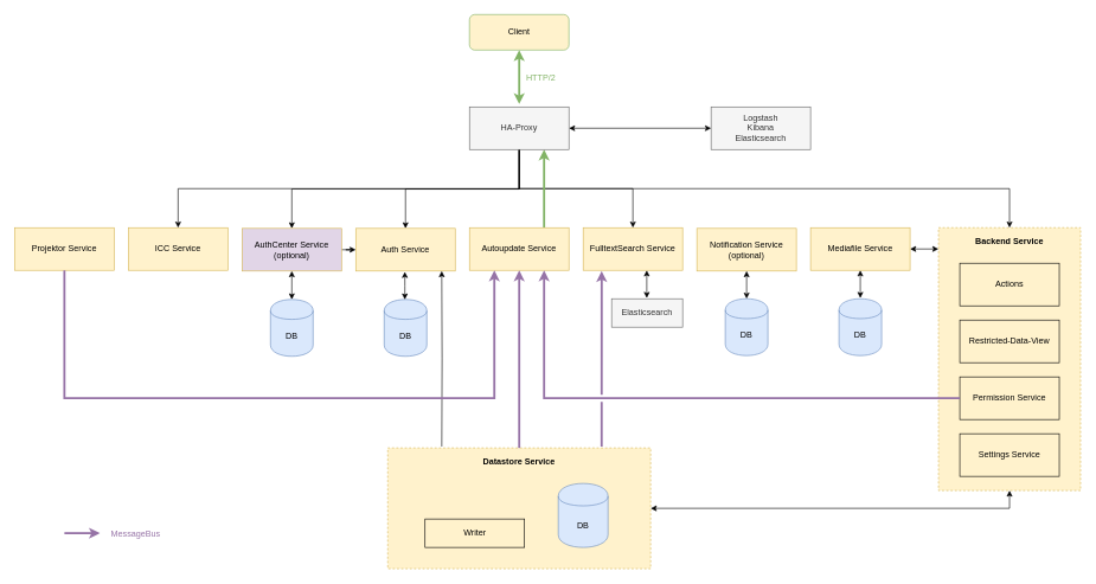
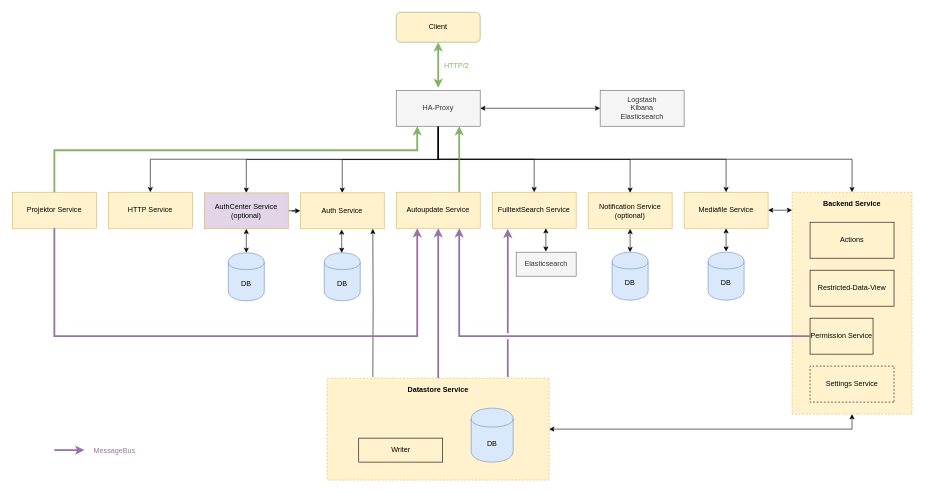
  <mxCell id="0" />
  <mxCell id="1" parent="0" />
  <mxCell id="2" value="" style="rounded=0;whiteSpace=wrap;html=1;fillColor=#fff2cc;dashed=1;strokeColor=#d6b656;" vertex="1" parent="1"><mxGeometry x="545" y="630" width="370" height="170" as="geometry" /></mxCell>
  <mxCell id="3" value="" style="edgeStyle=orthogonalEdgeStyle;rounded=0;orthogonalLoop=1;jettySize=auto;html=1;startArrow=classic;startFill=1;exitX=0;exitY=0.081;exitDx=0;exitDy=0;exitPerimeter=0;" parent="1" source="4" target="17" edge="1"><mxGeometry relative="1" as="geometry"><mxPoint x="1300" y="350" as="targetPoint" /><mxPoint x="1342" y="350" as="sourcePoint" /></mxGeometry></mxCell>
  <mxCell id="4" value="" style="rounded=0;whiteSpace=wrap;html=1;fillColor=#fff2cc;dashed=1;strokeColor=#d6b656;" parent="1" vertex="1"><mxGeometry x="1320" y="320" width="200" height="370" as="geometry" /></mxCell>
  <mxCell id="5" style="edgeStyle=orthogonalEdgeStyle;rounded=0;orthogonalLoop=1;jettySize=auto;html=1;exitX=0.5;exitY=1;exitDx=0;exitDy=0;entryX=0.5;entryY=0;entryDx=0;entryDy=0;" parent="1" source="36" target="4" edge="1"><mxGeometry relative="1" as="geometry" /></mxCell>
+ <mxCell id="6" style="edgeStyle=orthogonalEdgeStyle;rounded=0;orthogonalLoop=1;jettySize=auto;html=1;exitX=0.5;exitY=1;exitDx=0;exitDy=0;entryX=0.5;entryY=0;entryDx=0;entryDy=0;startArrow=none;startFill=0;endArrow=classic;endFill=1;" parent="1" source="36" target="23" edge="1"><mxGeometry relative="1" as="geometry" /></mxCell>
  <mxCell id="7" style="edgeStyle=orthogonalEdgeStyle;rounded=0;orthogonalLoop=1;jettySize=auto;html=1;exitX=0.5;exitY=1;exitDx=0;exitDy=0;startArrow=none;startFill=0;endArrow=classic;endFill=1;" parent="1" source="36" target="16" edge="1"><mxGeometry relative="1" as="geometry" /></mxCell>
  <mxCell id="8" style="edgeStyle=orthogonalEdgeStyle;rounded=0;orthogonalLoop=1;jettySize=auto;html=1;exitX=0.5;exitY=1;exitDx=0;exitDy=0;entryX=0.5;entryY=0;entryDx=0;entryDy=0;startArrow=none;startFill=0;endArrow=classic;endFill=1;" parent="1" source="36" target="26" edge="1"><mxGeometry relative="1" as="geometry" /></mxCell>
  <mxCell id="9" style="edgeStyle=orthogonalEdgeStyle;rounded=0;orthogonalLoop=1;jettySize=auto;html=1;exitX=0.5;exitY=1;exitDx=0;exitDy=0;entryX=0.5;entryY=0;entryDx=0;entryDy=0;startArrow=none;startFill=0;endArrow=classic;endFill=1;" parent="1" source="36" target="29" edge="1"><mxGeometry relative="1" as="geometry" /></mxCell>
  <mxCell id="10" value="" style="endArrow=classic;html=1;entryX=0.5;entryY=0;entryDx=0;entryDy=0;startArrow=classic;strokeWidth=3;rounded=0;startFill=1;fillColor=#d5e8d4;strokeColor=#82b366;exitX=0.5;exitY=1;exitDx=0;exitDy=0;" parent="1" edge="1" source="40"><mxGeometry width="50" height="50" relative="1" as="geometry"><mxPoint x="730" y="100" as="sourcePoint" /><mxPoint x="730" y="146" as="targetPoint" /></mxGeometry></mxCell>
  <mxCell id="11" value="&lt;span&gt;HTTP/2&lt;/span&gt;" style="text;html=1;resizable=0;points=[];autosize=1;align=left;verticalAlign=top;spacingTop=-4;fontColor=#82B366;" parent="1" vertex="1"><mxGeometry x="737.5" y="100" width="60" height="20" as="geometry" /></mxCell>
  <mxCell id="12" style="edgeStyle=orthogonalEdgeStyle;orthogonalLoop=1;jettySize=auto;html=1;startArrow=classic;startFill=1;endArrow=classic;endFill=1;exitX=0.5;exitY=1;exitDx=0;exitDy=0;entryX=1;entryY=0.5;entryDx=0;entryDy=0;rounded=0;" parent="1" target="2" edge="1" source="4"><mxGeometry relative="1" as="geometry"><mxPoint x="1211" y="390" as="sourcePoint" /><mxPoint x="1260" y="390" as="targetPoint" /></mxGeometry></mxCell>
  <mxCell id="13" value="Actions" style="rounded=0;whiteSpace=wrap;html=1;fillColor=none;flipV=1;flipH=1;" parent="1" vertex="1"><mxGeometry x="1350" y="370" width="140" height="60" as="geometry" /></mxCell>
  <mxCell id="14" value="" style="edgeStyle=orthogonalEdgeStyle;rounded=0;orthogonalLoop=1;jettySize=auto;html=1;entryX=0.75;entryY=1;entryDx=0;entryDy=0;exitX=0.75;exitY=0;exitDx=0;exitDy=0;fillColor=#d5e8d4;strokeColor=#82b366;strokeWidth=3;" edge="1" parent="1" source="15" target="36"><mxGeometry relative="1" as="geometry"><mxPoint x="70" y="810" as="targetPoint" /></mxGeometry></mxCell>
  <mxCell id="15" value="Autoupdate Service" style="rounded=0;whiteSpace=wrap;html=1;fillColor=#fff2cc;strokeColor=#d6b656;" parent="1" vertex="1"><mxGeometry x="660" y="320" width="140" height="60" as="geometry" /></mxCell>
  <mxCell id="16" value="Auth Service" style="rounded=0;whiteSpace=wrap;html=1;fillColor=#fff2cc;strokeColor=#d6b656;" parent="1" vertex="1"><mxGeometry x="500" y="321" width="140" height="60" as="geometry" /></mxCell>
  <mxCell id="17" value="Mediafile Service" style="rounded=0;whiteSpace=wrap;html=1;fillColor=#fff2cc;strokeColor=#d6b656;" parent="1" vertex="1"><mxGeometry x="1140" y="320" width="140" height="60" as="geometry" /></mxCell>
  <mxCell id="18" value="" style="endArrow=classic;startArrow=classic;html=1;exitX=0.5;exitY=0;exitDx=0;exitDy=0;entryX=0.5;entryY=1;entryDx=0;entryDy=0;" parent="1" target="17" edge="1"><mxGeometry width="50" height="50" relative="1" as="geometry"><mxPoint x="1210" y="419" as="sourcePoint" /><mxPoint x="1240" y="410" as="targetPoint" /></mxGeometry></mxCell>
  <mxCell id="19" value="Projektor Service" style="rounded=0;whiteSpace=wrap;html=1;fillColor=#fff2cc;strokeColor=#d6b656;" parent="1" vertex="1"><mxGeometry x="20" y="320" width="140" height="60" as="geometry" /></mxCell>
  <mxCell id="20" value="&lt;span style=&quot;text-align: left&quot;&gt;Logstash&lt;br&gt;Kibana&lt;br&gt;Elasticsearch&lt;br&gt;&lt;/span&gt;" style="rounded=0;whiteSpace=wrap;html=1;fillColor=#f5f5f5;strokeColor=#666666;fontColor=#333333;" parent="1" vertex="1"><mxGeometry x="1000" y="150" width="140" height="60" as="geometry" /></mxCell>
  <mxCell id="21" style="edgeStyle=orthogonalEdgeStyle;rounded=0;orthogonalLoop=1;jettySize=auto;html=1;entryX=0.864;entryY=1;entryDx=0;entryDy=0;startArrow=none;startFill=0;endArrow=classic;endFill=1;entryPerimeter=0;jumpStyle=none;" parent="1" target="16" edge="1"><mxGeometry relative="1" as="geometry"><mxPoint x="621" y="628" as="sourcePoint" /></mxGeometry></mxCell>
  <mxCell id="22" value="Restricted-Data-View" style="rounded=0;whiteSpace=wrap;html=1;fillColor=none;flipV=1;flipH=1;" parent="1" vertex="1"><mxGeometry x="1350" y="450" width="140" height="60" as="geometry" /></mxCell>
  <mxCell id="23" value="Notification Service&lt;br&gt;(optional)" style="rounded=0;whiteSpace=wrap;html=1;fillColor=#fff2cc;strokeColor=#d6b656;" parent="1" vertex="1"><mxGeometry x="980" y="321" width="140" height="60" as="geometry" /></mxCell>
  <mxCell id="24" value="" style="endArrow=classic;startArrow=classic;html=1;entryX=0.5;entryY=1;entryDx=0;entryDy=0;" parent="1" source="37" target="23" edge="1"><mxGeometry width="50" height="50" relative="1" as="geometry"><mxPoint x="1048.5" y="420" as="sourcePoint" /><mxPoint x="1030" y="401" as="targetPoint" /></mxGeometry></mxCell>
- <mxCell id="25" value="Permission Service" style="rounded=0;whiteSpace=wrap;html=1;fillColor=none;flipV=1;flipH=1;" parent="1" vertex="1"><mxGeometry x="1350" y="530" width="140" height="60" as="geometry" /></mxCell>
+ <mxCell id="25" value="Permission Service" style="rounded=0;whiteSpace=wrap;html=1;fillColor=none;flipV=1;flipH=1;" parent="1" vertex="1"><mxGeometry x="1350" y="530" width="105" height="60" as="geometry" /></mxCell>
  <mxCell id="26" value="FulltextSearch Service" style="rounded=0;whiteSpace=wrap;html=1;fillColor=#fff2cc;strokeColor=#d6b656;" parent="1" vertex="1"><mxGeometry x="820" y="320" width="140" height="60" as="geometry" /></mxCell>
  <mxCell id="27" style="rounded=0;orthogonalLoop=1;jettySize=auto;html=1;exitX=0.5;exitY=1;exitDx=0;exitDy=0;entryX=0.5;entryY=0;entryDx=0;entryDy=0;startArrow=classic;startFill=1;endArrow=classic;endFill=1;" parent="1" source="29" target="30" edge="1"><mxGeometry relative="1" as="geometry" /></mxCell>
  <mxCell id="28" style="edgeStyle=orthogonalEdgeStyle;rounded=0;orthogonalLoop=1;jettySize=auto;html=1;entryX=0;entryY=0.5;entryDx=0;entryDy=0;startArrow=none;startFill=0;endArrow=classic;endFill=1;curved=1;" parent="1" source="29" target="16" edge="1"><mxGeometry relative="1" as="geometry" /></mxCell>
  <mxCell id="29" value="AuthCenter Service&lt;br&gt;(optional)" style="rounded=0;whiteSpace=wrap;html=1;fillColor=#e1d5e7;strokeColor=#d6b656;" parent="1" vertex="1"><mxGeometry x="340" y="321" width="140" height="60" as="geometry" /></mxCell>
  <mxCell id="30" value="&lt;font style=&quot;font-size: 12px&quot;&gt;DB&lt;/font&gt;" style="shape=cylinder;whiteSpace=wrap;html=1;boundedLbl=1;backgroundOutline=1;fillColor=#dae8fc;strokeColor=#6c8ebf;" parent="1" vertex="1"><mxGeometry x="380" y="421" width="60" height="80" as="geometry" /></mxCell>
- <mxCell id="31" value="Settings Service" style="rounded=0;whiteSpace=wrap;html=1;fillColor=none;strokeColor=#000000;flipV=1;flipH=1;" parent="1" vertex="1"><mxGeometry x="1350" y="610" width="140" height="60" as="geometry" /></mxCell>
+ <mxCell id="31" value="Settings Service" style="rounded=0;whiteSpace=wrap;html=1;fillColor=none;strokeColor=#000000;flipV=1;flipH=1;dashed=1;" parent="1" vertex="1"><mxGeometry x="1350" y="610" width="140" height="60" as="geometry" /></mxCell>
  <mxCell id="32" value="&lt;font style=&quot;font-size: 12px&quot;&gt;DB&lt;/font&gt;" style="shape=cylinder;whiteSpace=wrap;html=1;boundedLbl=1;backgroundOutline=1;fillColor=#dae8fc;strokeColor=#6c8ebf;" parent="1" vertex="1"><mxGeometry x="540" y="421" width="60" height="80" as="geometry" /></mxCell>
- <mxCell id="33" value="ICC Service" style="rounded=0;whiteSpace=wrap;html=1;fillColor=#fff2cc;strokeColor=#d6b656;" parent="1" vertex="1"><mxGeometry x="180" y="320" width="140" height="60" as="geometry" /></mxCell>
+ <mxCell id="33" value="HTTP Service" style="rounded=0;whiteSpace=wrap;html=1;fillColor=#fff2cc;strokeColor=#d6b656;" parent="1" vertex="1"><mxGeometry x="180" y="320" width="140" height="60" as="geometry" /></mxCell>
  <mxCell id="34" value="Backend Service" style="text;html=1;strokeColor=none;fillColor=none;align=center;verticalAlign=middle;whiteSpace=wrap;rounded=0;dashed=1;fontStyle=1" parent="1" vertex="1"><mxGeometry x="1355" y="330" width="130" height="20" as="geometry" /></mxCell>
  <mxCell id="35" value="" style="edgeStyle=orthogonalEdgeStyle;rounded=0;orthogonalLoop=1;jettySize=auto;html=1;startArrow=classic;startFill=1;endArrow=classic;endFill=1;strokeWidth=1;fontColor=#82B366;entryX=0;entryY=0.5;entryDx=0;entryDy=0;" edge="1" parent="1" source="36" target="20"><mxGeometry relative="1" as="geometry"><mxPoint x="875" y="180" as="targetPoint" /></mxGeometry></mxCell>
  <mxCell id="36" value="HA-Proxy" style="rounded=0;whiteSpace=wrap;html=1;fillColor=#f5f5f5;strokeColor=#666666;fontColor=#333333;" parent="1" vertex="1"><mxGeometry x="660" y="150" width="140" height="60" as="geometry" /></mxCell>
  <mxCell id="37" value="&lt;font style=&quot;font-size: 12px&quot;&gt;DB&lt;/font&gt;" style="shape=cylinder;whiteSpace=wrap;html=1;boundedLbl=1;backgroundOutline=1;fillColor=#dae8fc;strokeColor=#6c8ebf;" parent="1" vertex="1"><mxGeometry x="1020" y="420" width="60" height="80" as="geometry" /></mxCell>
  <mxCell id="38" value="&lt;font style=&quot;font-size: 12px&quot;&gt;DB&lt;/font&gt;" style="shape=cylinder;whiteSpace=wrap;html=1;boundedLbl=1;backgroundOutline=1;fillColor=#dae8fc;strokeColor=#6c8ebf;" parent="1" vertex="1"><mxGeometry x="1180" y="420" width="60" height="80" as="geometry" /></mxCell>
  <mxCell id="39" value="" style="edgeStyle=orthogonalEdgeStyle;rounded=0;orthogonalLoop=1;jettySize=auto;html=1;startArrow=classic;startFill=1;" parent="1" edge="1"><mxGeometry relative="1" as="geometry"><mxPoint x="569.09" y="421.14" as="sourcePoint" /><mxPoint x="569.09" y="382.14" as="targetPoint" /><Array as="points"><mxPoint x="569.09" y="402.14" /><mxPoint x="569.09" y="402.14" /></Array></mxGeometry></mxCell>
  <mxCell id="40" value="Client" style="rounded=1;whiteSpace=wrap;html=1;fillColor=#fff2cc;strokeColor=#82b366;glass=0;shadow=0;" parent="1" vertex="1"><mxGeometry x="660" y="20" width="140" height="50" as="geometry" /></mxCell>
  <mxCell id="41" style="edgeStyle=orthogonalEdgeStyle;rounded=0;orthogonalLoop=1;jettySize=auto;html=1;fillColor=#e1d5e7;strokeColor=#9673a6;strokeWidth=3;exitX=0;exitY=0.5;exitDx=0;exitDy=0;entryX=0.75;entryY=1;entryDx=0;entryDy=0;" parent="1" source="25" target="15" edge="1"><mxGeometry relative="1" as="geometry"><mxPoint x="1350" y="570" as="sourcePoint" /><mxPoint x="770" y="420" as="targetPoint" /></mxGeometry></mxCell>
+ <mxCell id="42" value="" style="endArrow=classic;startArrow=none;html=1;exitX=0.5;exitY=0;exitDx=0;exitDy=0;startFill=0;entryX=0.25;entryY=1;entryDx=0;entryDy=0;edgeStyle=orthogonalEdgeStyle;rounded=0;fillColor=#d5e8d4;strokeColor=#82b366;strokeWidth=3;" parent="1" source="19" target="36" edge="1"><mxGeometry width="50" height="50" relative="1" as="geometry"><mxPoint x="150" y="629.5" as="sourcePoint" /><mxPoint x="655" y="869.706" as="targetPoint" /><Array as="points"><mxPoint x="90" y="250" /><mxPoint x="695" y="250" /></Array></mxGeometry></mxCell>
  <mxCell id="43" value="" style="endArrow=none;startArrow=classic;html=1;exitX=0.5;exitY=0;exitDx=0;exitDy=0;startFill=1;rounded=0;edgeStyle=orthogonalEdgeStyle;entryX=0.5;entryY=1;entryDx=0;entryDy=0;endFill=0;" parent="1" source="33" target="36" edge="1"><mxGeometry width="50" height="50" relative="1" as="geometry"><mxPoint x="580" y="837.5" as="sourcePoint" /><mxPoint x="690" y="210" as="targetPoint" /></mxGeometry></mxCell>
  <mxCell id="44" value="Elasticsearch" style="rounded=0;whiteSpace=wrap;html=1;fillColor=#f5f5f5;strokeColor=#666666;fontColor=#333333;" parent="1" vertex="1"><mxGeometry x="860" y="420" width="100" height="40" as="geometry" /></mxCell>
  <mxCell id="45" value="" style="edgeStyle=orthogonalEdgeStyle;rounded=0;orthogonalLoop=1;jettySize=auto;html=1;startArrow=classic;startFill=1;" parent="1" edge="1"><mxGeometry relative="1" as="geometry"><mxPoint x="909.5" y="380" as="targetPoint" /><mxPoint x="909.5" y="419" as="sourcePoint" /></mxGeometry></mxCell>
  <mxCell id="46" value="Datastore Service" style="text;html=1;strokeColor=none;fillColor=none;align=center;verticalAlign=middle;whiteSpace=wrap;rounded=0;dashed=1;fontStyle=1" parent="1" vertex="1"><mxGeometry x="675" y="640" width="110" height="20" as="geometry" /></mxCell>
  <mxCell id="47" value="" style="edgeStyle=orthogonalEdgeStyle;rounded=0;orthogonalLoop=1;jettySize=auto;html=1;startArrow=none;startFill=0;endArrow=classic;endFill=1;strokeWidth=3;fontColor=#82B366;fillColor=#e1d5e7;strokeColor=#9673a6;" edge="1" parent="1"><mxGeometry relative="1" as="geometry"><mxPoint x="90" y="750" as="sourcePoint" /><mxPoint x="140" y="750" as="targetPoint" /></mxGeometry></mxCell>
  <mxCell id="48" value="Writer" style="rounded=0;whiteSpace=wrap;html=1;fillColor=none;" parent="1" vertex="1"><mxGeometry x="597.5" y="730" width="140" height="40" as="geometry" /></mxCell>
  <mxCell id="49" value="&lt;font style=&quot;font-size: 12px&quot;&gt;DB&lt;/font&gt;" style="shape=cylinder;whiteSpace=wrap;html=1;boundedLbl=1;backgroundOutline=1;fillColor=#dae8fc;strokeColor=#6c8ebf;fontColor=#000000;" parent="1" vertex="1"><mxGeometry x="785" y="680" width="70" height="90" as="geometry" /></mxCell>
  <mxCell id="50" style="edgeStyle=orthogonalEdgeStyle;rounded=0;orthogonalLoop=1;jettySize=auto;html=1;entryX=0.5;entryY=1;entryDx=0;entryDy=0;fillColor=#e1d5e7;strokeColor=#9673a6;strokeWidth=3;exitX=0.5;exitY=0;exitDx=0;exitDy=0;" edge="1" parent="1" source="2" target="15"><mxGeometry relative="1" as="geometry"><mxPoint x="770" y="750" as="sourcePoint" /><mxPoint x="764" y="450" as="targetPoint" /></mxGeometry></mxCell>
  <mxCell id="51" style="edgeStyle=orthogonalEdgeStyle;rounded=0;orthogonalLoop=1;jettySize=auto;html=1;exitX=0.5;exitY=1;exitDx=0;exitDy=0;entryX=0.25;entryY=1;entryDx=0;entryDy=0;fillColor=#e1d5e7;strokeColor=#9673a6;strokeWidth=3;" edge="1" parent="1" source="19" target="15"><mxGeometry relative="1" as="geometry"><mxPoint x="598" y="909" as="sourcePoint" /><mxPoint x="640" y="519" as="targetPoint" /><Array as="points"><mxPoint x="90" y="560" /><mxPoint x="695" y="560" /></Array></mxGeometry></mxCell>
  <mxCell id="52" style="edgeStyle=orthogonalEdgeStyle;rounded=0;orthogonalLoop=1;jettySize=auto;html=1;entryX=0.186;entryY=1.017;entryDx=0;entryDy=0;fillColor=#e1d5e7;strokeColor=#9673a6;strokeWidth=3;entryPerimeter=0;jumpStyle=gap;" edge="1" parent="1" target="26"><mxGeometry relative="1" as="geometry"><mxPoint x="846" y="628" as="sourcePoint" /><mxPoint x="850" y="380" as="targetPoint" /></mxGeometry></mxCell>
+ <mxCell id="53" style="edgeStyle=orthogonalEdgeStyle;rounded=0;orthogonalLoop=1;jettySize=auto;html=1;exitX=0.5;exitY=1;exitDx=0;exitDy=0;startArrow=none;startFill=0;endArrow=classic;endFill=1;" edge="1" parent="1" source="36" target="17"><mxGeometry relative="1" as="geometry"><mxPoint x="700" y="220" as="sourcePoint" /><mxPoint x="990" y="330" as="targetPoint" /></mxGeometry></mxCell>
  <mxCell id="54" value="MessageBus" style="text;html=1;align=center;verticalAlign=middle;resizable=0;points=[];labelBackgroundColor=#ffffff;fontColor=#9673A6;" vertex="1" connectable="0" parent="1"><mxGeometry x="240" y="760" as="geometry"><mxPoint x="-51" y="-10" as="offset" /></mxGeometry></mxCell>
